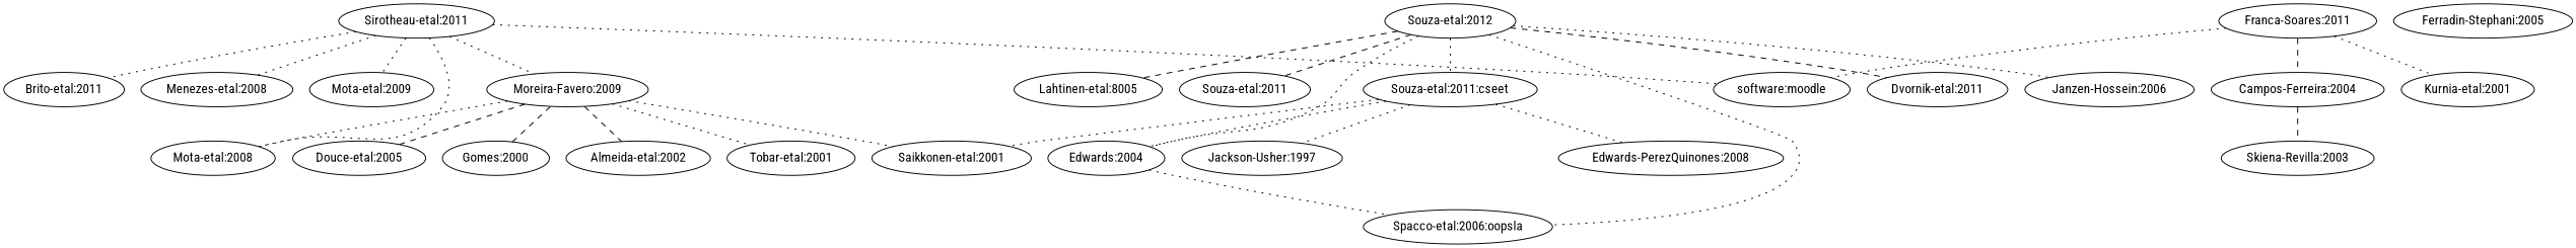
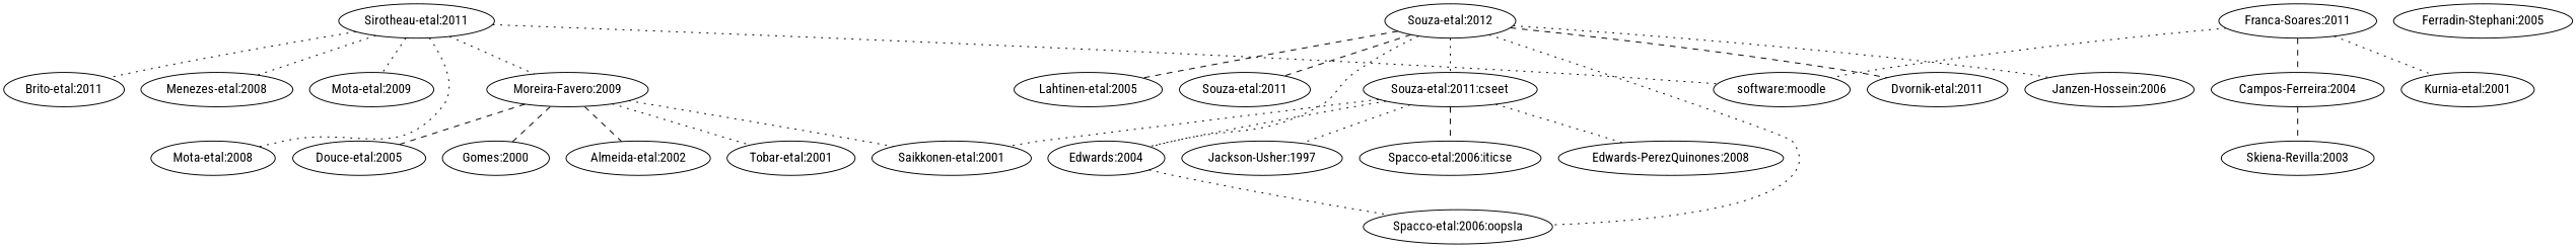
  graph {
    fontname="Roboto Condensed"
    node [fontname="Roboto Condensed"]
    edge [fontname="Roboto Condensed" style=dotted]
    "Sirotheau-etal:2011"
    "Brito-etal:2011"
    "Menezes-etal:2008"
    "Mota-etal:2009"
    "Moreira-Favero:2009"
    "Mota-etal:2008"
    "software:moodle"
    "Douce-etal:2005"
    "Gomes:2000"
    "Almeida-etal:2002"
    "Tobar-etal:2001"
    "Saikkonen-etal:2001"
    "Franca-Soares:2011"
    "Kurnia-etal:2001"
    "Campos-Ferreira:2004"
    "Skiena-Revilla:2003"
    "Ferradin-Stephani:2005"
    "Souza-etal:2011:cseet"
    "Edwards:2004"
    "Jackson-Usher:1997"
+   "Spacco-etal:2006:iticse"
    "Edwards-PerezQuinones:2008"
    "Spacco-etal:2006:oopsla"
    "Souza-etal:2012"
    "Dvornik-etal:2011"
    "Janzen-Hossein:2006"
-   "Lahtinen-etal:2005" [label="Lahtinen-etal:8005"]
+   "Lahtinen-etal:2005"
    "Souza-etal:2011"
    "Sirotheau-etal:2011" -- "Brito-etal:2011"
    "Sirotheau-etal:2011" -- "Menezes-etal:2008"
    "Sirotheau-etal:2011" -- "Mota-etal:2009"
    "Sirotheau-etal:2011" -- "Moreira-Favero:2009"
    "Sirotheau-etal:2011" -- "Mota-etal:2008"
    "Sirotheau-etal:2011" -- "software:moodle"
-   "Moreira-Favero:2009" -- "Mota-etal:2008"
    "Moreira-Favero:2009" -- "Douce-etal:2005" [style=dashed]
    "Moreira-Favero:2009" -- "Gomes:2000" [style=dashed]
    "Moreira-Favero:2009" -- "Almeida-etal:2002" [style=dashed]
    "Moreira-Favero:2009" -- "Tobar-etal:2001"
    "Moreira-Favero:2009" -- "Saikkonen-etal:2001"
    "Franca-Soares:2011" -- "software:moodle"
    "Franca-Soares:2011" -- "Kurnia-etal:2001"
    "Franca-Soares:2011" -- "Campos-Ferreira:2004" [style=dashed]
    "Campos-Ferreira:2004" -- "Skiena-Revilla:2003" [style=dashed]
    "Souza-etal:2011:cseet" -- "Saikkonen-etal:2001"
    "Souza-etal:2011:cseet" -- "Edwards:2004"
    "Souza-etal:2011:cseet" -- "Jackson-Usher:1997"
+   "Souza-etal:2011:cseet" -- "Spacco-etal:2006:iticse" [style=dashed]
    "Souza-etal:2011:cseet" -- "Edwards-PerezQuinones:2008"
    "Edwards:2004" -- "Spacco-etal:2006:oopsla"
    "Souza-etal:2012" -- "Souza-etal:2011:cseet"
    "Souza-etal:2012" -- "Edwards:2004"
    "Souza-etal:2012" -- "Spacco-etal:2006:oopsla"
    "Souza-etal:2012" -- "Dvornik-etal:2011" [style=dashed]
    "Souza-etal:2012" -- "Janzen-Hossein:2006"
    "Souza-etal:2012" -- "Lahtinen-etal:2005" [style=dashed]
    "Souza-etal:2012" -- "Souza-etal:2011" [style=dashed]
  }
